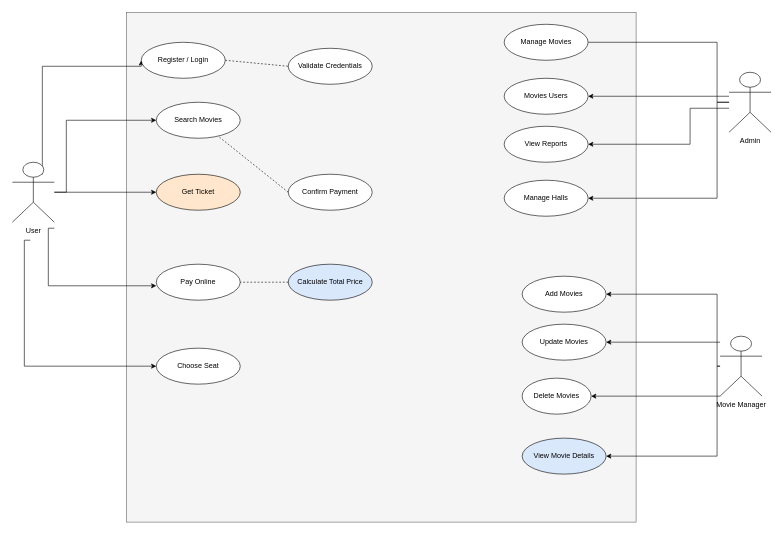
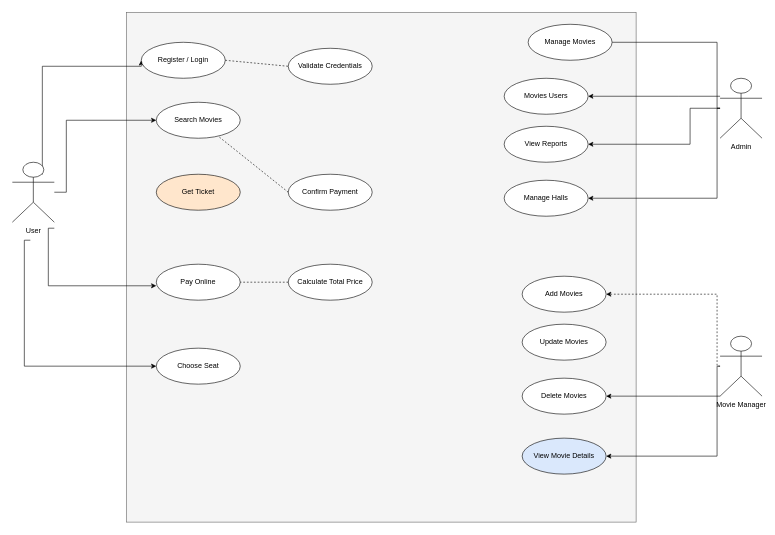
  <mxCell id="0" />
  <mxCell id="1" parent="0" />
  <mxCell id="2" value="" style="whiteSpace=wrap;html=1;aspect=fixed;fillColor=#f5f5f5;fontColor=#333333;strokeColor=#666666;" vertex="1" parent="1"><mxGeometry x="210" y="20" width="850" height="850" as="geometry" /></mxCell>
  <mxCell id="3" style="edgeStyle=orthogonalEdgeStyle;rounded=0;orthogonalLoop=1;jettySize=auto;html=1;entryX=0;entryY=0.5;entryDx=0;entryDy=0;" edge="1" parent="1" target="14"><mxGeometry relative="1" as="geometry"><mxPoint x="70" y="290.61" as="sourcePoint" /><mxPoint x="250" y="109" as="targetPoint" /><Array as="points"><mxPoint x="70" y="110" /></Array></mxGeometry></mxCell>
  <mxCell id="4" style="edgeStyle=orthogonalEdgeStyle;rounded=0;orthogonalLoop=1;jettySize=auto;html=1;" edge="1" parent="1" source="8" target="15"><mxGeometry relative="1" as="geometry"><Array as="points"><mxPoint x="110" y="320" /><mxPoint x="110" y="200" /></Array></mxGeometry></mxCell>
- <mxCell id="5" style="edgeStyle=orthogonalEdgeStyle;rounded=0;orthogonalLoop=1;jettySize=auto;html=1;" edge="1" parent="1" source="8" target="16"><mxGeometry relative="1" as="geometry" /></mxCell>
  <mxCell id="6" style="edgeStyle=orthogonalEdgeStyle;rounded=0;orthogonalLoop=1;jettySize=auto;html=1;" edge="1" parent="1"><mxGeometry relative="1" as="geometry"><mxPoint x="90" y="380" as="sourcePoint" /><mxPoint x="260" y="476" as="targetPoint" /><Array as="points"><mxPoint x="80" y="476" /></Array></mxGeometry></mxCell>
  <mxCell id="7" style="edgeStyle=orthogonalEdgeStyle;rounded=0;orthogonalLoop=1;jettySize=auto;html=1;entryX=0;entryY=0.5;entryDx=0;entryDy=0;" edge="1" parent="1" target="18"><mxGeometry relative="1" as="geometry"><mxPoint x="50" y="400" as="sourcePoint" /><Array as="points"><mxPoint x="40" y="610" /></Array></mxGeometry></mxCell>
  <mxCell id="8" value="User" style="shape=umlActor;verticalLabelPosition=bottom;verticalAlign=top;html=1;" vertex="1" parent="1"><mxGeometry x="20" y="270" width="70" height="100" as="geometry" /></mxCell>
- <mxCell id="9" style="edgeStyle=orthogonalEdgeStyle;rounded=0;orthogonalLoop=1;jettySize=auto;html=1;entryX=1;entryY=0.5;entryDx=0;entryDy=0;" edge="1" parent="1" source="13" target="30"><mxGeometry relative="1" as="geometry"><Array as="points"><mxPoint x="1195" y="490" /></Array></mxGeometry></mxCell>
- <mxCell id="10" style="edgeStyle=orthogonalEdgeStyle;rounded=0;orthogonalLoop=1;jettySize=auto;html=1;entryX=1;entryY=0.5;entryDx=0;entryDy=0;" edge="1" parent="1" source="13" target="29"><mxGeometry relative="1" as="geometry"><Array as="points"><mxPoint x="1195" y="570" /></Array></mxGeometry></mxCell>
+ <mxCell id="9" style="edgeStyle=orthogonalEdgeStyle;rounded=0;orthogonalLoop=1;jettySize=auto;html=1;entryX=1;entryY=0.5;entryDx=0;entryDy=0;dashed=1;" edge="1" parent="1" source="13" target="30"><mxGeometry relative="1" as="geometry"><Array as="points"><mxPoint x="1195" y="490" /></Array></mxGeometry></mxCell>
  <mxCell id="11" style="edgeStyle=orthogonalEdgeStyle;rounded=0;orthogonalLoop=1;jettySize=auto;html=1;" edge="1" parent="1" source="13" target="32"><mxGeometry relative="1" as="geometry"><Array as="points"><mxPoint x="1130" y="660" /><mxPoint x="1130" y="660" /></Array></mxGeometry></mxCell>
  <mxCell id="12" style="edgeStyle=orthogonalEdgeStyle;rounded=0;orthogonalLoop=1;jettySize=auto;html=1;entryX=1;entryY=0.5;entryDx=0;entryDy=0;" edge="1" parent="1" source="13" target="31"><mxGeometry relative="1" as="geometry"><Array as="points"><mxPoint x="1195" y="760" /></Array></mxGeometry></mxCell>
  <mxCell id="13" value="Movie Manager" style="shape=umlActor;verticalLabelPosition=bottom;verticalAlign=top;html=1;" vertex="1" parent="1"><mxGeometry x="1200" y="560" width="70" height="100" as="geometry" /></mxCell>
  <mxCell id="14" value="Register / Login" style="ellipse;whiteSpace=wrap;html=1;" vertex="1" parent="1"><mxGeometry x="235" y="70" width="140" height="60" as="geometry" /></mxCell>
  <mxCell id="15" value="Search Movies" style="ellipse;whiteSpace=wrap;html=1;" vertex="1" parent="1"><mxGeometry x="260" y="170" width="140" height="60" as="geometry" /></mxCell>
  <mxCell id="16" value="Get Ticket" style="ellipse;whiteSpace=wrap;html=1;fillColor=#ffe6cc;" vertex="1" parent="1"><mxGeometry x="260" y="290" width="140" height="60" as="geometry" /></mxCell>
  <mxCell id="17" value="Pay Online" style="ellipse;whiteSpace=wrap;html=1;" vertex="1" parent="1"><mxGeometry x="260" y="440" width="140" height="60" as="geometry" /></mxCell>
  <mxCell id="18" value="Choose Seat" style="ellipse;whiteSpace=wrap;html=1;" vertex="1" parent="1"><mxGeometry x="260" y="580" width="140" height="60" as="geometry" /></mxCell>
  <mxCell id="19" style="edgeStyle=orthogonalEdgeStyle;rounded=0;orthogonalLoop=1;jettySize=auto;html=1;entryX=1;entryY=0.5;entryDx=0;entryDy=0;endArrow=none;" edge="1" parent="1" source="23" target="27"><mxGeometry relative="1" as="geometry"><Array as="points"><mxPoint x="1195" y="70" /></Array></mxGeometry></mxCell>
  <mxCell id="20" style="edgeStyle=orthogonalEdgeStyle;rounded=0;orthogonalLoop=1;jettySize=auto;html=1;" edge="1" parent="1" source="23" target="26"><mxGeometry relative="1" as="geometry"><Array as="points"><mxPoint x="1130" y="160" /><mxPoint x="1130" y="160" /></Array></mxGeometry></mxCell>
  <mxCell id="21" style="edgeStyle=orthogonalEdgeStyle;rounded=0;orthogonalLoop=1;jettySize=auto;html=1;entryX=1;entryY=0.5;entryDx=0;entryDy=0;" edge="1" parent="1" source="23" target="25"><mxGeometry relative="1" as="geometry"><Array as="points"><mxPoint x="1150" y="180" /><mxPoint x="1150" y="240" /></Array></mxGeometry></mxCell>
  <mxCell id="22" style="edgeStyle=orthogonalEdgeStyle;rounded=0;orthogonalLoop=1;jettySize=auto;html=1;entryX=1;entryY=0.5;entryDx=0;entryDy=0;" edge="1" parent="1" source="23" target="24"><mxGeometry relative="1" as="geometry"><Array as="points"><mxPoint x="1195" y="330" /></Array></mxGeometry></mxCell>
- <mxCell id="23" value="Admin" style="shape=umlActor;verticalLabelPosition=bottom;verticalAlign=top;html=1;outlineConnect=0;" vertex="1" parent="1"><mxGeometry x="1215" y="120" width="70" height="100" as="geometry" /></mxCell>
+ <mxCell id="23" value="Admin" style="shape=umlActor;verticalLabelPosition=bottom;verticalAlign=top;html=1;outlineConnect=0;" vertex="1" parent="1"><mxGeometry x="1200" y="130" width="70" height="100" as="geometry" /></mxCell>
  <mxCell id="24" value="Manage Halls" style="ellipse;whiteSpace=wrap;html=1;" vertex="1" parent="1"><mxGeometry x="840" y="300" width="140" height="60" as="geometry" /></mxCell>
  <mxCell id="25" value="View Reports" style="ellipse;whiteSpace=wrap;html=1;" vertex="1" parent="1"><mxGeometry x="840" y="210" width="140" height="60" as="geometry" /></mxCell>
  <mxCell id="26" value="Movies Users" style="ellipse;whiteSpace=wrap;html=1;" vertex="1" parent="1"><mxGeometry x="840" y="130" width="140" height="60" as="geometry" /></mxCell>
- <mxCell id="27" value="Manage Movies" style="ellipse;whiteSpace=wrap;html=1;" vertex="1" parent="1"><mxGeometry x="840" y="40" width="140" height="60" as="geometry" /></mxCell>
+ <mxCell id="27" value="Manage Movies" style="ellipse;whiteSpace=wrap;html=1;" vertex="1" parent="1"><mxGeometry x="880" y="40" width="140" height="60" as="geometry" /></mxCell>
  <mxCell id="28" style="edgeStyle=orthogonalEdgeStyle;rounded=0;orthogonalLoop=1;jettySize=auto;html=1;exitX=0.5;exitY=1;exitDx=0;exitDy=0;" edge="1" parent="1" source="24" target="24"><mxGeometry relative="1" as="geometry" /></mxCell>
  <mxCell id="29" value="Update Movies" style="ellipse;whiteSpace=wrap;html=1;" vertex="1" parent="1"><mxGeometry x="870" y="540" width="140" height="60" as="geometry" /></mxCell>
  <mxCell id="30" value="Add Movies" style="ellipse;whiteSpace=wrap;html=1;" vertex="1" parent="1"><mxGeometry x="870" y="460" width="140" height="60" as="geometry" /></mxCell>
  <mxCell id="31" value="View Movie Details" style="ellipse;whiteSpace=wrap;html=1;fillColor=#dae8fc;" vertex="1" parent="1"><mxGeometry x="870" y="730" width="140" height="60" as="geometry" /></mxCell>
- <mxCell id="32" value="Delete Movies" style="ellipse;whiteSpace=wrap;html=1;" vertex="1" parent="1"><mxGeometry x="870" y="630" width="115" height="60" as="geometry" /></mxCell>
- <mxCell id="33" value="Calculate Total Price" style="ellipse;whiteSpace=wrap;html=1;fillColor=#dae8fc;" vertex="1" parent="1"><mxGeometry x="480" y="440" width="140" height="60" as="geometry" /></mxCell>
+ <mxCell id="32" value="Delete Movies" style="ellipse;whiteSpace=wrap;html=1;" vertex="1" parent="1"><mxGeometry x="870" y="630" width="140" height="60" as="geometry" /></mxCell>
+ <mxCell id="33" value="Calculate Total Price" style="ellipse;whiteSpace=wrap;html=1;" vertex="1" parent="1"><mxGeometry x="480" y="440" width="140" height="60" as="geometry" /></mxCell>
  <mxCell id="34" value="" style="endArrow=none;dashed=1;html=1;rounded=0;exitX=0;exitY=0.5;exitDx=0;exitDy=0;entryX=1;entryY=0.5;entryDx=0;entryDy=0;" edge="1" parent="1" source="33" target="17"><mxGeometry width="50" height="50" relative="1" as="geometry"><mxPoint x="390" y="390" as="sourcePoint" /><mxPoint x="390" y="380" as="targetPoint" /></mxGeometry></mxCell>
  <mxCell id="35" value="Confirm Payment" style="ellipse;whiteSpace=wrap;html=1;" vertex="1" parent="1"><mxGeometry x="480" y="290" width="140" height="60" as="geometry" /></mxCell>
  <mxCell id="36" value="" style="endArrow=none;dashed=1;html=1;rounded=0;exitX=0;exitY=0.5;exitDx=0;exitDy=0;" edge="1" parent="1" source="35" target="15"><mxGeometry width="50" height="50" relative="1" as="geometry"><mxPoint x="390" y="390" as="sourcePoint" /><mxPoint x="440" y="340" as="targetPoint" /></mxGeometry></mxCell>
  <mxCell id="37" value="Validate Credentials" style="ellipse;whiteSpace=wrap;html=1;" vertex="1" parent="1"><mxGeometry x="480" y="80" width="140" height="60" as="geometry" /></mxCell>
  <mxCell id="38" value="" style="endArrow=none;dashed=1;html=1;rounded=0;entryX=0;entryY=0.5;entryDx=0;entryDy=0;exitX=1;exitY=0.5;exitDx=0;exitDy=0;" edge="1" parent="1" source="14" target="37"><mxGeometry width="50" height="50" relative="1" as="geometry"><mxPoint x="420" y="140" as="sourcePoint" /><mxPoint x="470" y="90" as="targetPoint" /></mxGeometry></mxCell>
